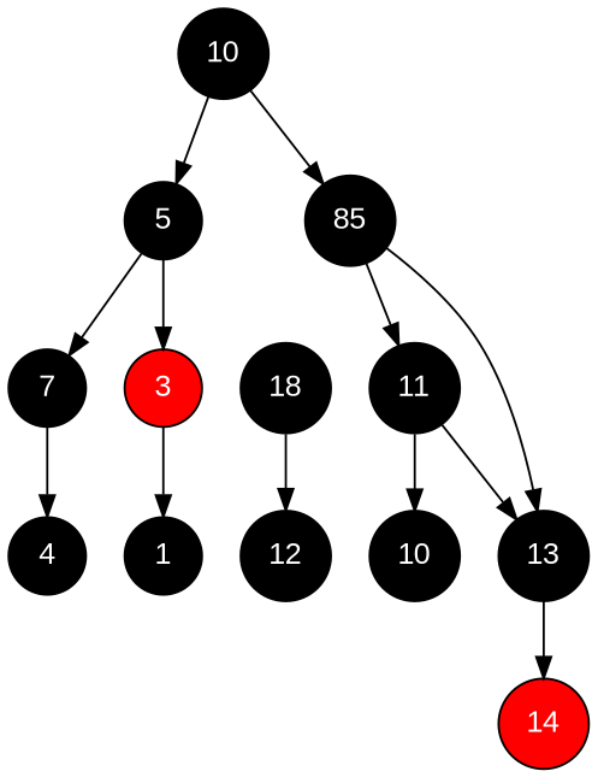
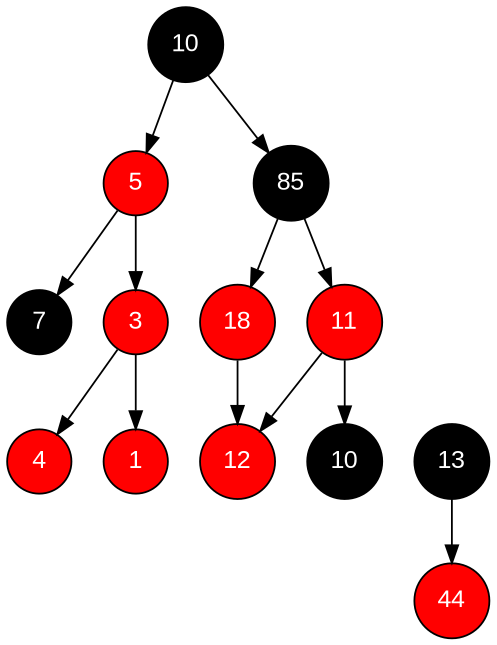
  digraph {
    node [fillcolor=black fontcolor=white fontname=Arial shape=circle style=filled]
    n1 [label=10]
-   n2 [label=5]
+   n2 [fillcolor=red label=5]
    n3 [label=85]
    n4 [fillcolor=red label=3]
    n5 [label=7]
-   n6 [label=11]
-   n7 [label=18]
-   n8 [label=1]
-   n9 [label=4]
+   n6 [fillcolor=red label=11]
+   n7 [fillcolor=red label=18]
+   n8 [fillcolor=red label=1]
+   n9 [fillcolor=red label=4]
    n10 [label=10]
    n11 [label=13]
-   n12 [label=12]
-   n13 [fillcolor=red label=14]
+   n12 [fillcolor=red label=12]
+   n13 [fillcolor=red label=44]
    n1 -> n2
    n1 -> n3
    n2 -> n4
    n2 -> n5
    n3 -> n6
-   n3 -> n11
+   n3 -> n7
    n4 -> n8
-   n5 -> n9
+   n4 -> n9
    n6 -> n10
-   n6 -> n11
+   n6 -> n12
    n7 -> n12
    n11 -> n13
  }
